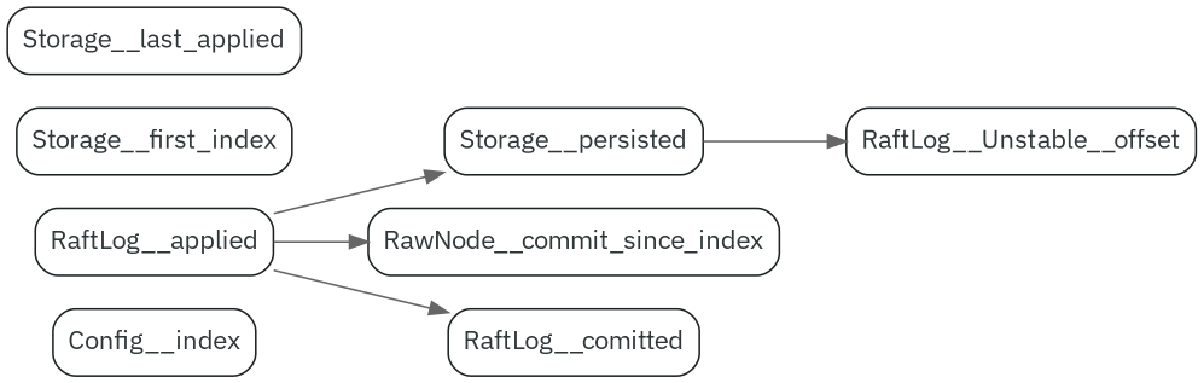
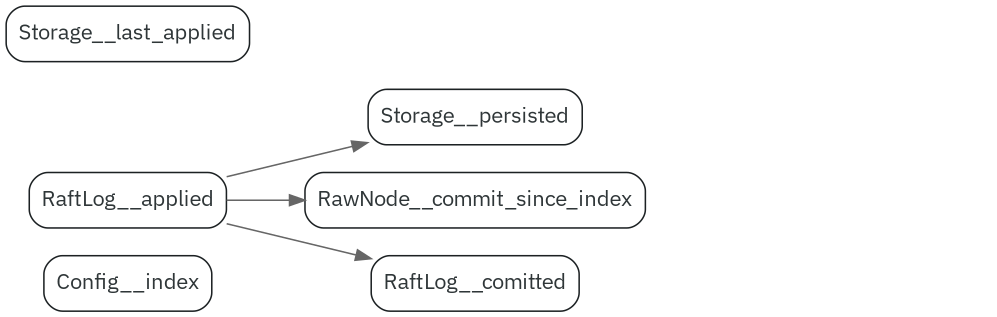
  digraph {
    fontname="IBM Plex Sans"
    newrank=true
    rankdir=LR
    node [color="#1c2123" fontcolor="#2f3638" fontname="IBM Plex Sans" shape=box style=rounded]
    edge [color=gray40 fontname="IBM Plex Sans"]
    n1 [label=Config__index]
    n2 [label=Storage__persisted]
-   RaftLog__Unstable__offset
    RaftLog__applied
    RawNode__commit_since_index
    RaftLog__comitted
-   Storage__first_index
    n8 [label=Storage__last_applied]
-   n2 -> RaftLog__Unstable__offset
    RaftLog__applied -> n2
    RaftLog__applied -> RawNode__commit_since_index
    RaftLog__applied -> RaftLog__comitted
  }
